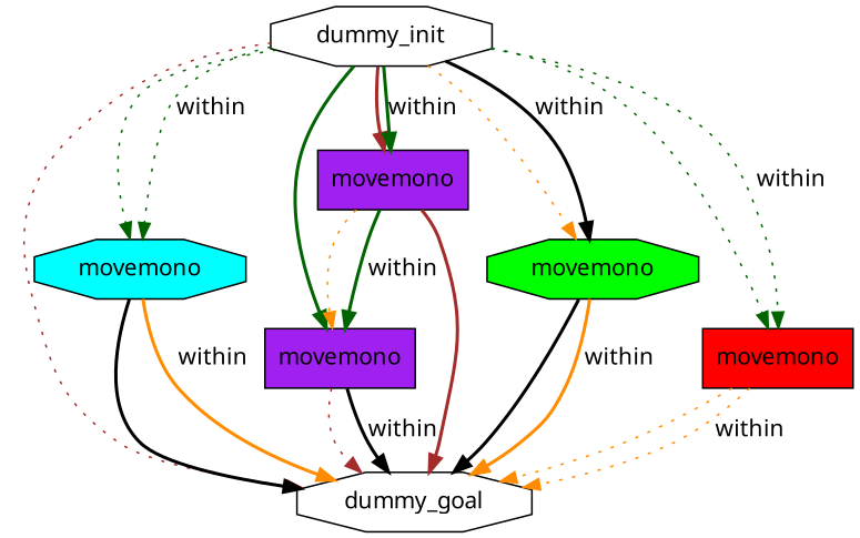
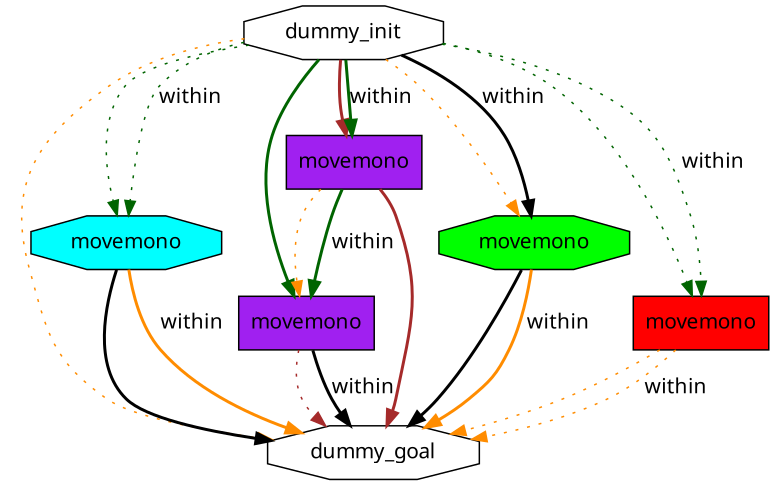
  digraph {
    fontname="Noto Sans"
    node [fillcolor=white style=filled shape=octagon fontname="Noto Sans"]
    edge [color=darkgreen style=bold fontname="Noto Sans"]
    n1 [label=dummy_init]
    n2 [label=dummy_goal]
    n3 [fillcolor=cyan label=movemono]
    n4 [fillcolor=purple label=movemono shape=box]
    n5 [fillcolor=purple label=movemono shape=box]
    n6 [fillcolor=green label=movemono]
    n7 [fillcolor=red label=movemono shape=box]
-   n1 -> n2 [color=brown style=dotted]
+   n1 -> n2 [color=darkorange style=dotted]
    n1 -> n3 [style=dotted]
    n1 -> n3 [label=within style=dotted]
    n1 -> n4
    n1 -> n5 [color=brown]
    n1 -> n5 [label=within]
    n1 -> n6 [color=darkorange style=dotted]
    n1 -> n6 [color=black label=within]
    n1 -> n7 [style=dotted]
    n1 -> n7 [label=within style=dotted]
    n3 -> n2 [color=black]
    n3 -> n2 [color=darkorange label=within]
    n4 -> n2 [color=brown style=dotted]
    n4 -> n2 [color=black label=within]
    n5 -> n2 [color=brown]
    n5 -> n4 [color=darkorange style=dotted]
    n5 -> n4 [label=within]
    n6 -> n2 [color=black]
    n6 -> n2 [color=darkorange label=within]
    n7 -> n2 [color=darkorange style=dotted]
    n7 -> n2 [color=darkorange label=within style=dotted]
  }
